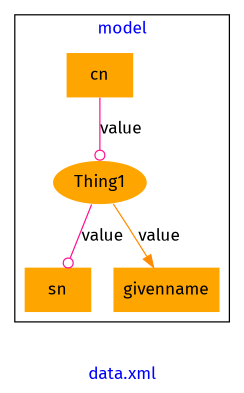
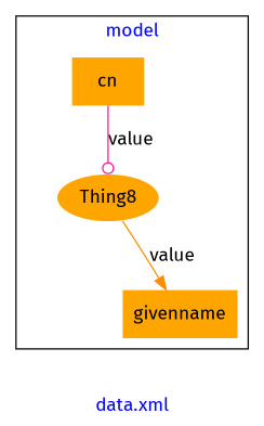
  digraph {
    fontcolor=blue
    fontname="Fira Sans"
    label="data.xml"
    remincross=true
    node [fillcolor=orange fontname="Fira Sans" style=filled shape=plaintext]
    edge [arrowhead=odot color=deeppink fontcolor=black fontname="Fira Sans"]
-   n1 [color=white label=Thing1 shape=""]
+   n1 [color=white label=Thing8 shape=""]
    n2 [label=cn]
-   n3 [label=sn]
    n4 [label=givenname]
    subgraph cluster_1 {
      label=model
      n1
      n2
-     n3
      n4
    }
-   n1 -> n3 [label=value]
    n1 -> n4 [arrowhead=normal color=darkorange label=value]
    n2 -> n1 [label=value]
  }
